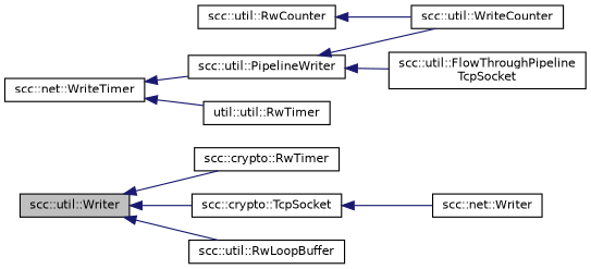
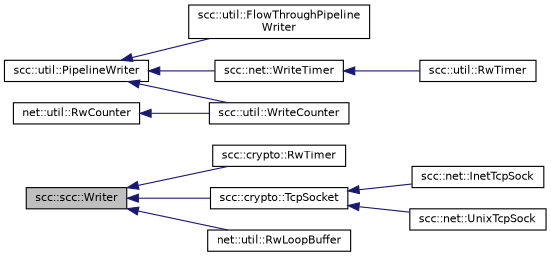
  digraph {
    rankdir=LR
    node [color=black fillcolor=white fontname=Helvetica fontsize=10 shape=record style=filled]
    edge [color=midnightblue dir=back fontname=Helvetica fontsize=10 labelfontname=Helvetica labelfontsize=10 style=solid]
-   n1 [fillcolor=grey75 fontcolor=black height=0.2 label="scc::util::Writer" width=0.4]
+   n1 [fillcolor=grey75 fontcolor=black height=0.2 label="scc::scc::Writer" width=0.4]
    n2 [height=0.2 label="scc::crypto::RwTimer" width=0.4]
    n3 [height=0.2 label="scc::crypto::TcpSocket" width=0.4]
-   n4 [height=0.2 label="scc::util::RwLoopBuffer" width=0.4]
-   n6 [height=0.2 label="scc::net::Writer" width=0.4]
+   n4 [height=0.2 label="net::util::RwLoopBuffer" width=0.4]
+   n5 [height=0.2 label="scc::net::InetTcpSock" width=0.4]
+   n6 [height=0.2 label="scc::net::UnixTcpSock" width=0.4]
    n7 [height=0.2 label="scc::util::PipelineWriter" width=0.4]
-   n8 [height=0.2 label="scc::util::FlowThroughPipeline\lTcpSocket" width=0.4]
+   n8 [height=0.2 label="scc::util::FlowThroughPipeline\lWriter" width=0.4]
    n9 [height=0.2 label="scc::util::WriteCounter" width=0.4]
    n10 [height=0.2 label="scc::net::WriteTimer" width=0.4]
-   n11 [height=0.2 label="util::util::RwTimer" width=0.4]
-   n12 [height=0.2 label="scc::util::RwCounter" width=0.4]
+   n11 [height=0.2 label="scc::util::RwTimer" width=0.4]
+   n12 [height=0.2 label="net::util::RwCounter" width=0.4]
    n1 -> n2
    n1 -> n3
    n1 -> n4
+   n3 -> n5
    n3 -> n6
    n7 -> n8
    n7 -> n9
-   n10 -> n7
+   n7 -> n10
    n10 -> n11
    n12 -> n9
  }
